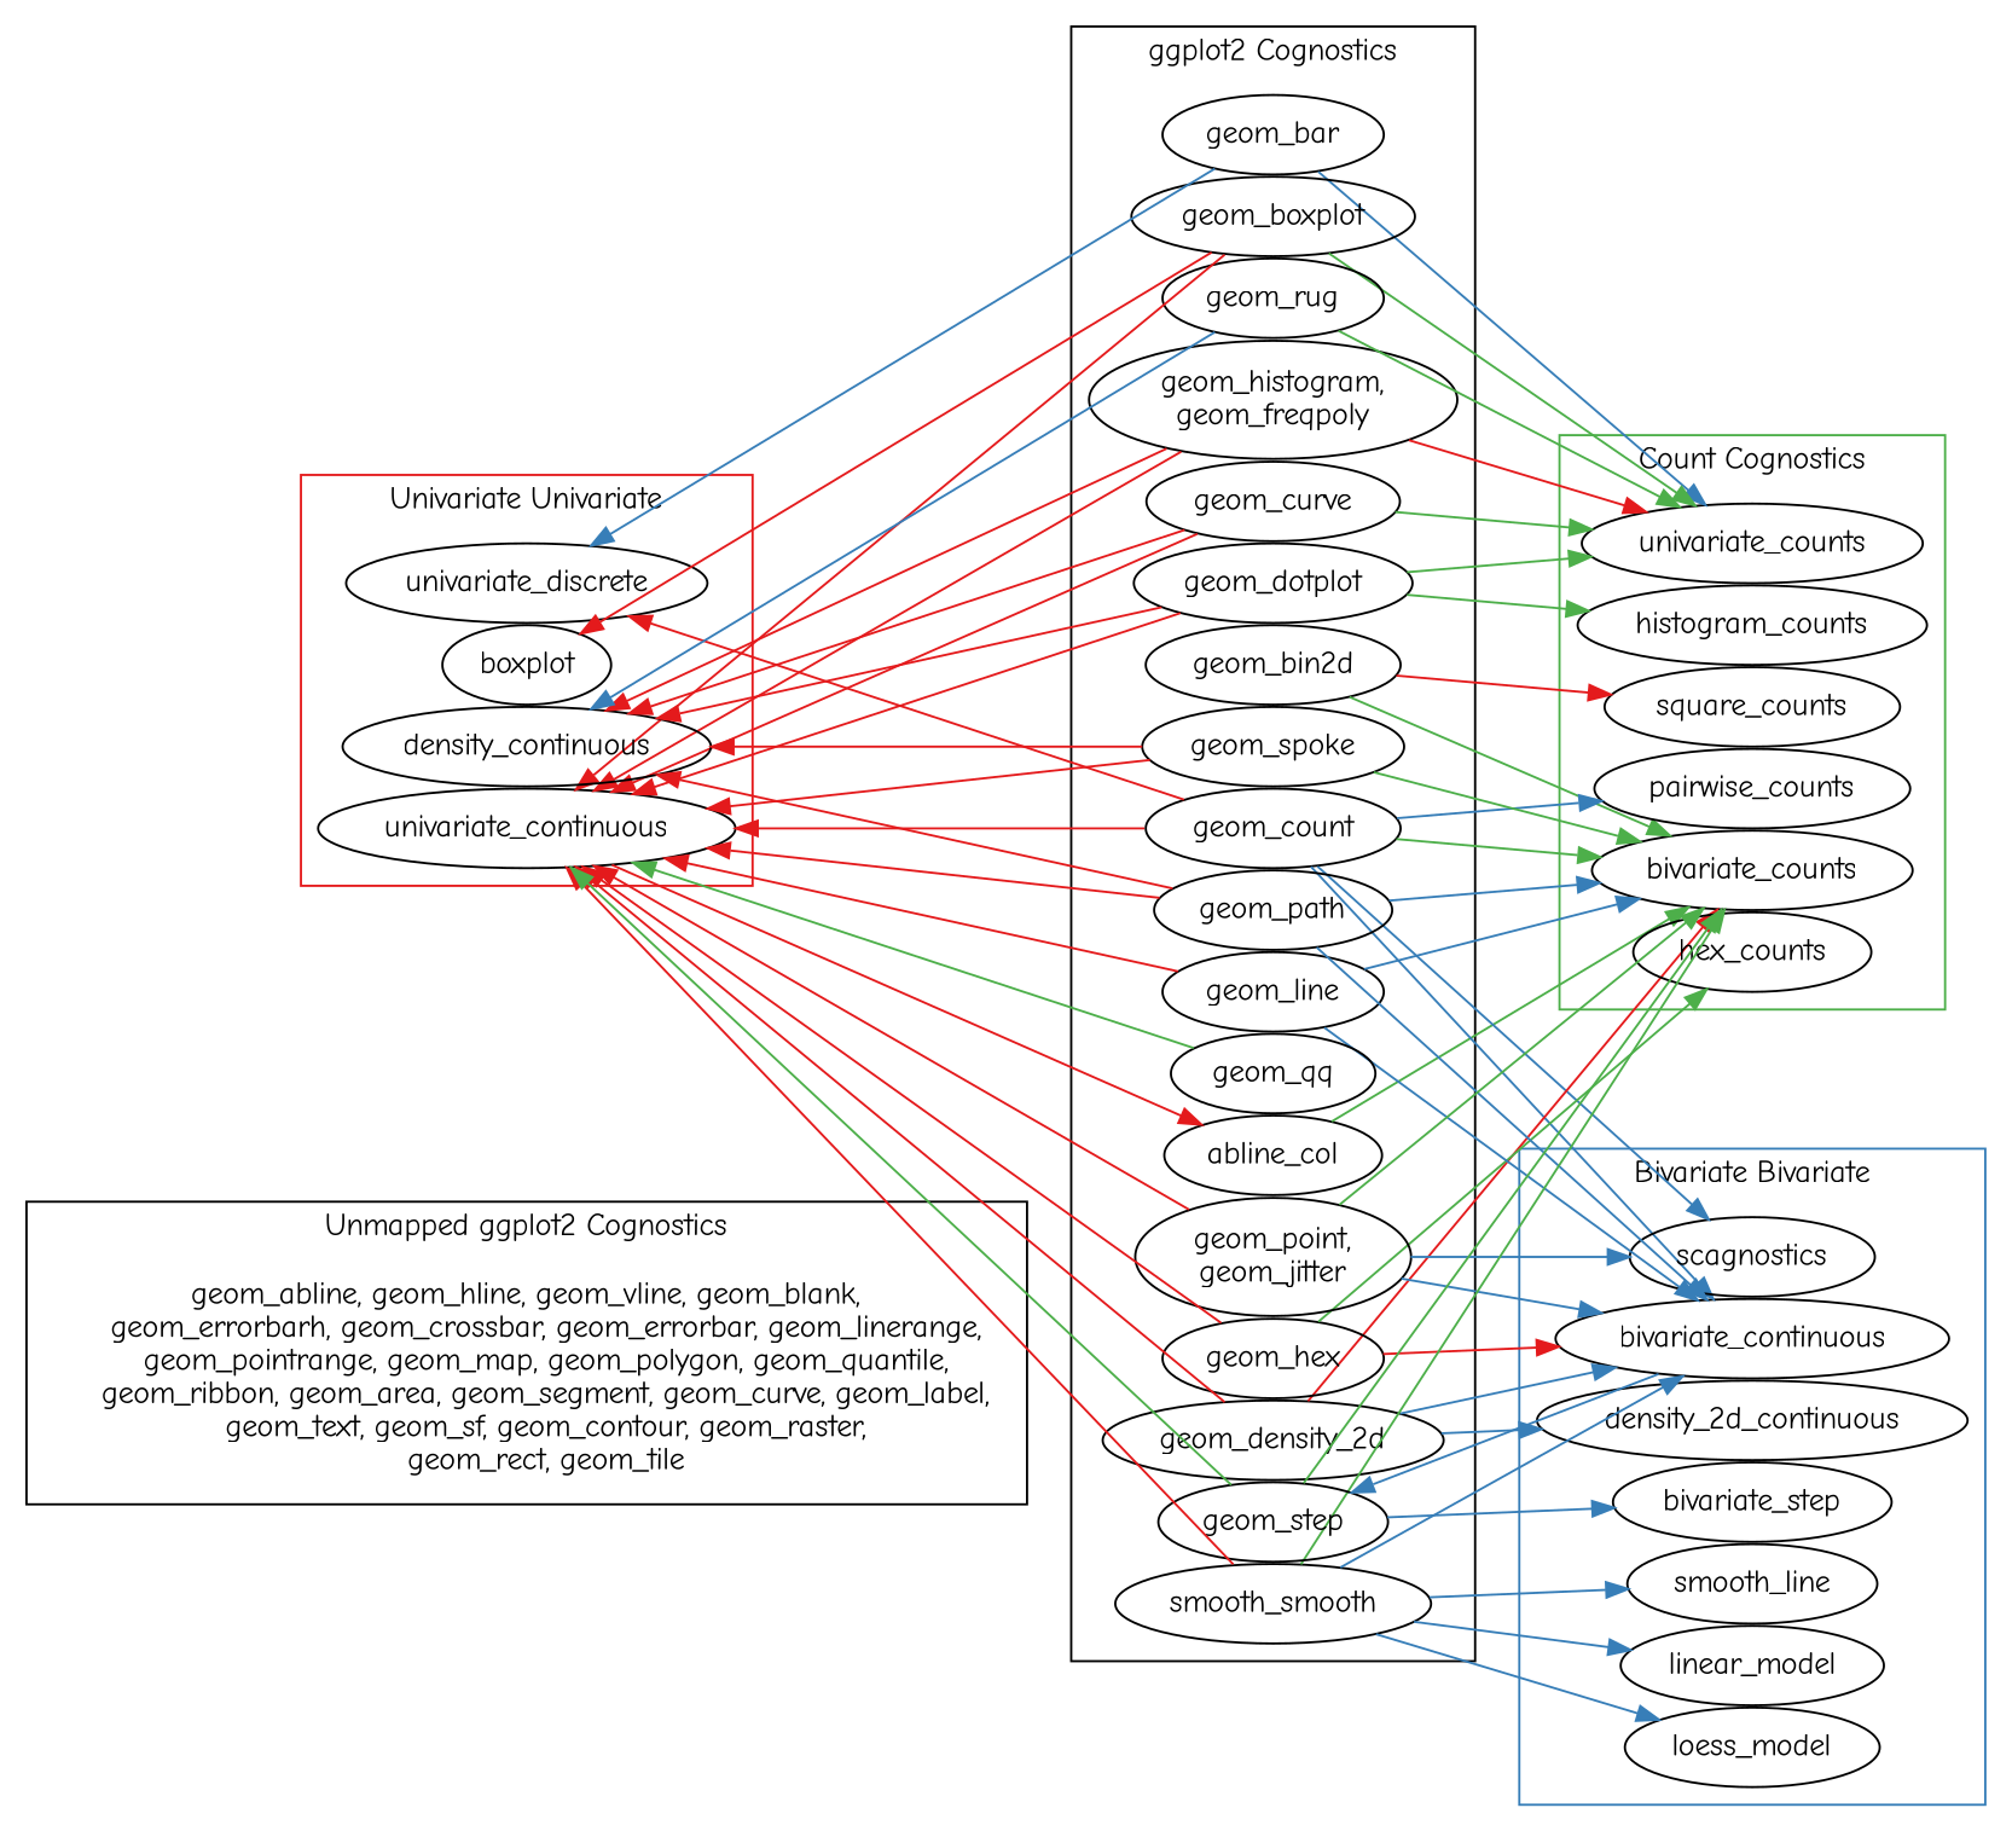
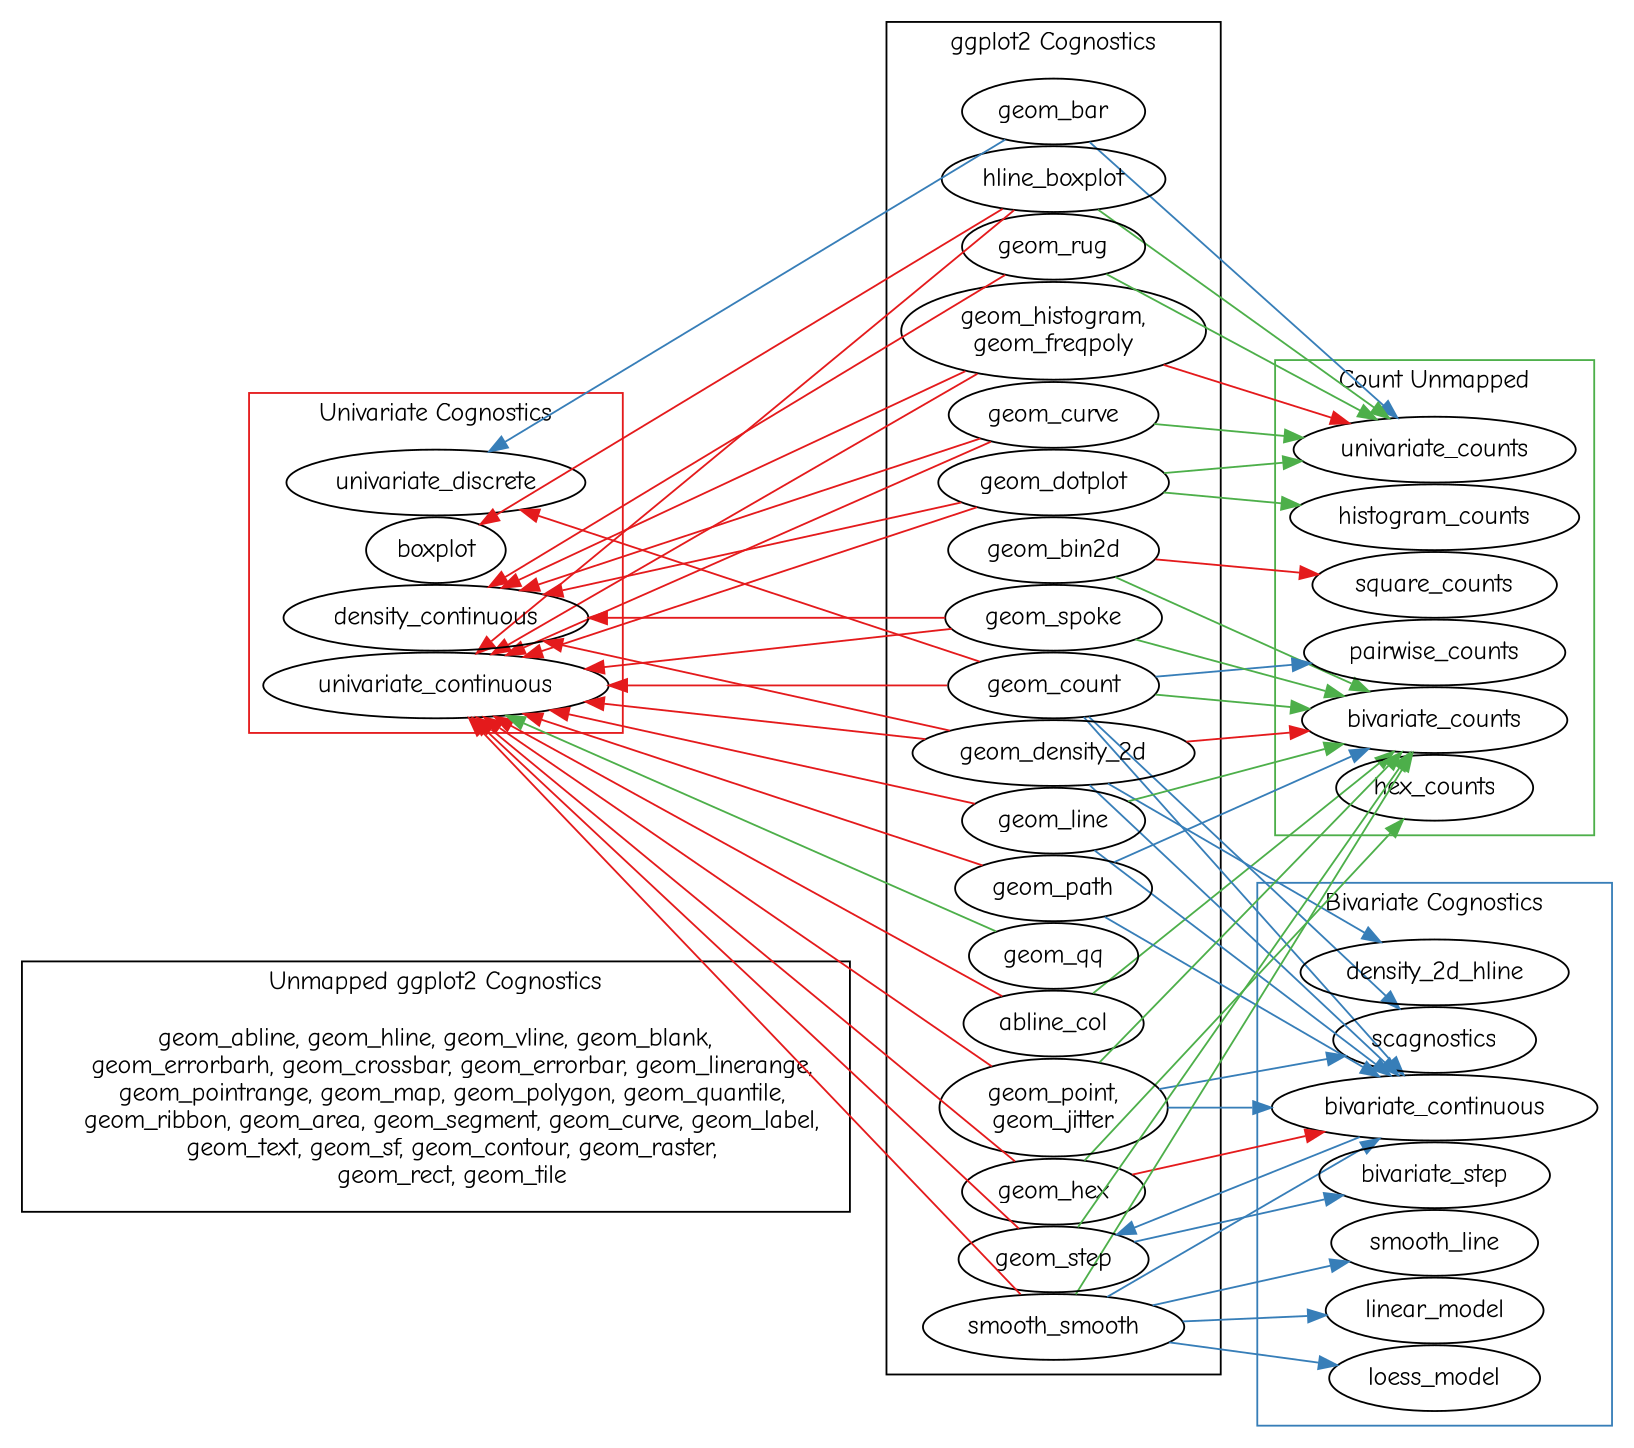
  digraph {
    fontname="Comic Neue"
    nodesep=0
    rankdir=LR
    splines=false
    node [fontname="Comic Neue" shape=ellipse]
    edge [color="#e41a1c" fontname="Comic Neue"]
    n1 [label="geom_abline, geom_hline, geom_vline, geom_blank,\n    geom_errorbarh, geom_crossbar, geom_errorbar, geom_linerange,\n    geom_pointrange, geom_map, geom_polygon, geom_quantile,\n    geom_ribbon, geom_area, geom_segment, geom_curve, geom_label,\n    geom_text, geom_sf, geom_contour, geom_raster,\n    geom_rect, geom_tile" shape=plaintext]
    geom_bar
    geom_bin2d
-   geom_boxplot
+   geom_boxplot [label=hline_boxplot]
    n5 [label=abline_col]
    geom_count
    geom_density_2d
    geom_dotplot
    geom_hex
    n10 [label="geom_histogram,\ngeom_freqpoly"]
    geom_line
    geom_path
    n13 [label="geom_point,\ngeom_jitter"]
    geom_qq
    geom_rug
    n16 [label=smooth_smooth]
    geom_spoke
    geom_step
    n19 [label=geom_curve]
    univariate_continuous [labeljust=right]
    univariate_discrete [labeljust=right]
    boxplot [labeljust=right]
    density_continuous [labeljust=right]
    bivariate_continuous
    scagnostics
-   density_2d_continuous
+   density_2d_continuous [label=density_2d_hline]
    smooth_line
    linear_model
    loess_model
    bivariate_step
    univariate_counts
    bivariate_counts
    hex_counts
    square_counts
    histogram_counts
    pairwise_counts
    subgraph cluster_1 {
      label="Unmapped ggplot2 Cognostics"
      n1
    }
    subgraph cluster_2 {
      label="ggplot2 Cognostics"
      geom_bar
      geom_bin2d
      geom_boxplot
      n5
      geom_count
      geom_density_2d
      geom_dotplot
      geom_hex
      n10
      geom_line
      geom_path
      n13
      geom_qq
      geom_rug
      n16
      geom_spoke
      geom_step
      n19
    }
    subgraph cluster_3 {
      color="#e41a1c"
-     label="Univariate Univariate"
+     label="Univariate Cognostics"
      univariate_continuous
      univariate_discrete
      boxplot
      density_continuous
    }
    subgraph cluster_4 {
      color="#377eb8"
-     label="Bivariate Bivariate"
+     label="Bivariate Cognostics"
      bivariate_continuous
      scagnostics
      density_2d_continuous
      smooth_line
      linear_model
      loess_model
      bivariate_step
    }
    subgraph cluster_5 {
      color="#4daf4a"
-     label="Count Cognostics"
+     label="Count Unmapped"
      univariate_counts
      bivariate_counts
      hex_counts
      square_counts
      histogram_counts
      pairwise_counts
    }
    geom_bar -> univariate_counts [color="#377eb8"]
    geom_bin2d -> bivariate_counts [color="#4daf4a"]
    geom_bin2d -> square_counts
    geom_boxplot -> univariate_counts [color="#4daf4a"]
    n5 -> bivariate_counts [color="#4daf4a"]
    geom_count -> bivariate_continuous [color="#377eb8"]
    geom_count -> scagnostics [color="#377eb8"]
    geom_count -> bivariate_counts [color="#4daf4a"]
    geom_count -> pairwise_counts [color="#377eb8"]
    geom_density_2d -> bivariate_continuous [color="#377eb8"]
    geom_density_2d -> density_2d_continuous [color="#377eb8"]
    geom_density_2d -> bivariate_counts
    geom_dotplot -> univariate_counts [color="#4daf4a"]
    geom_dotplot -> histogram_counts [color="#4daf4a"]
    geom_hex -> bivariate_continuous
    geom_hex -> hex_counts [color="#4daf4a"]
    n10 -> univariate_counts
    geom_line -> bivariate_continuous [color="#377eb8"]
-   geom_line -> bivariate_counts [color="#377eb8"]
+   geom_line -> bivariate_counts [color="#4daf4a"]
    geom_path -> bivariate_continuous [color="#377eb8"]
    geom_path -> bivariate_counts [color="#377eb8"]
    n13 -> bivariate_continuous [color="#377eb8"]
    n13 -> scagnostics [color="#377eb8"]
    n13 -> bivariate_counts [color="#4daf4a"]
    geom_rug -> univariate_counts [color="#4daf4a"]
    n16 -> bivariate_continuous [color="#377eb8"]
    n16 -> smooth_line [color="#377eb8"]
    n16 -> linear_model [color="#377eb8"]
    n16 -> loess_model [color="#377eb8"]
    n16 -> bivariate_counts [color="#4daf4a"]
    geom_spoke -> bivariate_counts [color="#4daf4a"]
    geom_step -> bivariate_step [color="#377eb8"]
    geom_step -> bivariate_counts [color="#4daf4a"]
    n19 -> univariate_counts [color="#4daf4a"]
    univariate_continuous -> geom_boxplot [dir=back]
-   n5 -> univariate_continuous [dir=back]
+   univariate_continuous -> n5 [dir=back]
    univariate_continuous -> geom_count [dir=back]
    univariate_continuous -> geom_density_2d [dir=back]
    univariate_continuous -> geom_dotplot [dir=back]
    univariate_continuous -> geom_hex [dir=back]
    univariate_continuous -> n10 [dir=back]
    univariate_continuous -> geom_line [dir=back]
    univariate_continuous -> geom_path [dir=back]
    univariate_continuous -> n13 [dir=back]
    univariate_continuous -> geom_qq [color="#4daf4a" dir=back]
    univariate_continuous -> n16 [dir=back]
    univariate_continuous -> geom_spoke [dir=back]
-   univariate_continuous -> geom_step [color="#4daf4a" dir=back]
+   univariate_continuous -> geom_step [dir=back]
    univariate_continuous -> n19 [dir=back]
    univariate_discrete -> geom_bar [color="#377eb8" dir=back]
    univariate_discrete -> geom_count [dir=back]
    boxplot -> geom_boxplot [dir=back]
-   density_continuous -> geom_path [dir=back]
+   density_continuous -> geom_density_2d [dir=back]
    density_continuous -> geom_dotplot [dir=back]
    density_continuous -> n10 [dir=back]
-   density_continuous -> geom_rug [color="#377eb8" dir=back]
+   density_continuous -> geom_rug [dir=back]
    density_continuous -> geom_spoke [dir=back]
    density_continuous -> n19 [dir=back]
    bivariate_continuous -> geom_step [color="#377eb8"]
  }
